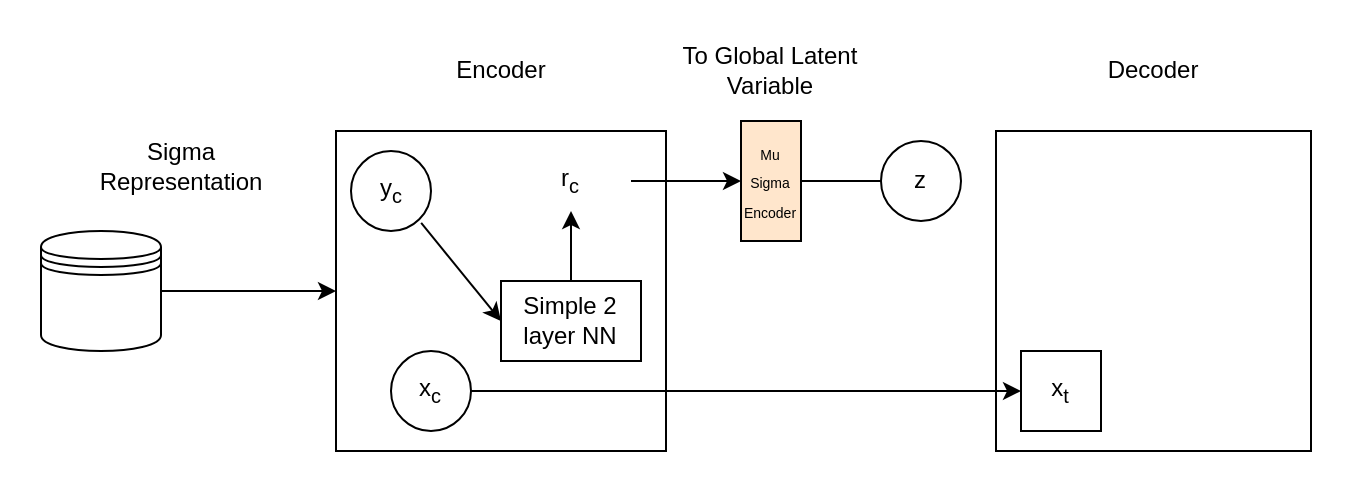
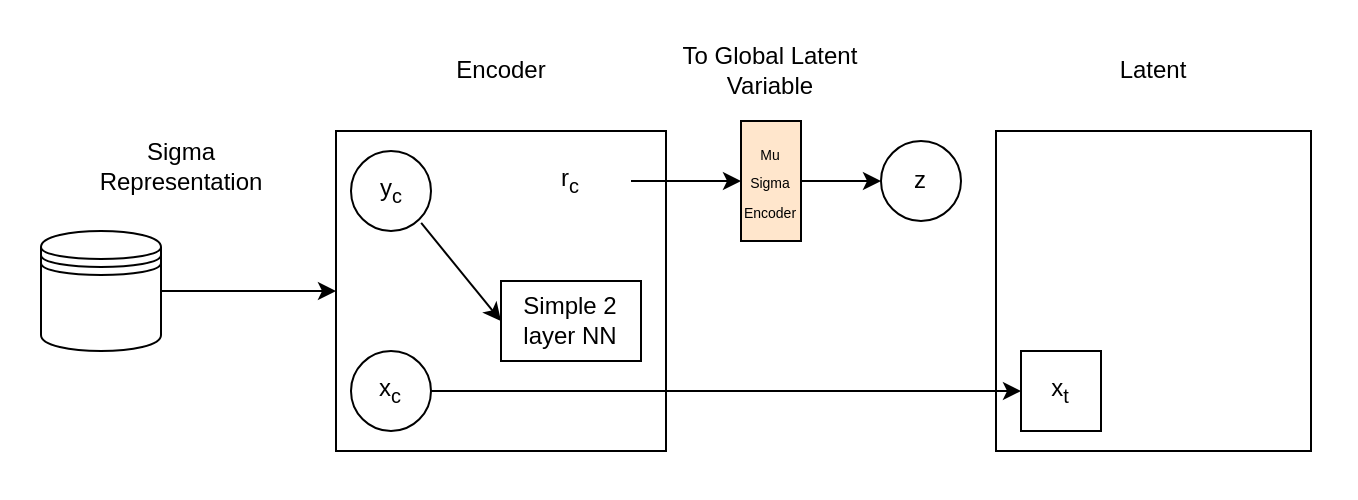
  <mxCell id="0" />
  <mxCell id="1" parent="0" />
  <mxCell id="2" value="" style="rounded=0;whiteSpace=wrap;html=1;rotation=-90;" vertex="1" parent="1"><mxGeometry x="170" y="62.5" width="160" height="165" as="geometry" /></mxCell>
  <mxCell id="3" value="" style="shape=datastore;whiteSpace=wrap;html=1;" vertex="1" parent="1"><mxGeometry x="20" y="115" width="60" height="60" as="geometry" /></mxCell>
  <mxCell id="4" value="Encoder" style="text;html=1;align=center;verticalAlign=middle;resizable=0;points=[];autosize=1;strokeColor=none;fillColor=none;" vertex="1" parent="1"><mxGeometry x="215" y="20" width="70" height="30" as="geometry" /></mxCell>
  <mxCell id="5" value="" style="rounded=0;whiteSpace=wrap;html=1;rotation=-90;" vertex="1" parent="1"><mxGeometry x="496.25" y="66.25" width="160" height="157.5" as="geometry" /></mxCell>
- <mxCell id="6" value="Decoder" style="text;html=1;align=center;verticalAlign=middle;resizable=0;points=[];autosize=1;strokeColor=none;fillColor=none;" vertex="1" parent="1"><mxGeometry x="541.25" y="20" width="70" height="30" as="geometry" /></mxCell>
+ <mxCell id="6" value="Latent" style="text;html=1;align=center;verticalAlign=middle;resizable=0;points=[];autosize=1;strokeColor=none;fillColor=none;" vertex="1" parent="1"><mxGeometry x="541.25" y="20" width="70" height="30" as="geometry" /></mxCell>
  <mxCell id="7" value="" style="endArrow=classic;html=1;rounded=0;exitX=1;exitY=0.5;exitDx=0;exitDy=0;entryX=0.5;entryY=0;entryDx=0;entryDy=0;" edge="1" parent="1" source="3" target="2"><mxGeometry width="50" height="50" relative="1" as="geometry"><mxPoint x="230" y="270" as="sourcePoint" /><mxPoint x="280" y="220" as="targetPoint" /></mxGeometry></mxCell>
  <mxCell id="8" value="Sigma&lt;br&gt;Representation" style="text;html=1;align=center;verticalAlign=middle;resizable=0;points=[];autosize=1;strokeColor=none;fillColor=none;" vertex="1" parent="1"><mxGeometry x="40" y="62.5" width="100" height="40" as="geometry" /></mxCell>
  <mxCell id="9" value="" style="ellipse;whiteSpace=wrap;html=1;aspect=fixed;" vertex="1" parent="1"><mxGeometry x="175" y="75" width="40" height="40" as="geometry" /></mxCell>
  <mxCell id="10" value="y&lt;sub&gt;c&lt;/sub&gt;" style="text;html=1;align=center;verticalAlign=middle;resizable=0;points=[];autosize=1;strokeColor=none;fillColor=none;" vertex="1" parent="1"><mxGeometry x="180" y="80" width="30" height="30" as="geometry" /></mxCell>
- <mxCell id="11" value="x&lt;sub&gt;c&lt;/sub&gt;" style="ellipse;whiteSpace=wrap;html=1;aspect=fixed;" vertex="1" parent="1"><mxGeometry x="195" y="175" width="40" height="40" as="geometry" /></mxCell>
- <mxCell id="12" value="" style="edgeStyle=orthogonalEdgeStyle;rounded=0;orthogonalLoop=1;jettySize=auto;html=1;entryX=0.5;entryY=1;entryDx=0;entryDy=0;" edge="1" parent="1" source="13" target="17"><mxGeometry relative="1" as="geometry"><mxPoint x="310" y="95" as="targetPoint" /></mxGeometry></mxCell>
+ <mxCell id="11" value="x&lt;sub&gt;c&lt;/sub&gt;" style="ellipse;whiteSpace=wrap;html=1;aspect=fixed;" vertex="1" parent="1"><mxGeometry x="175" y="175" width="40" height="40" as="geometry" /></mxCell>
  <mxCell id="13" value="Simple 2 layer NN" style="rounded=0;whiteSpace=wrap;html=1;rotation=0;" vertex="1" parent="1"><mxGeometry x="250" y="140" width="70" height="40" as="geometry" /></mxCell>
  <mxCell id="14" value="" style="endArrow=classic;html=1;rounded=0;" edge="1" parent="1" source="11" target="22"><mxGeometry width="50" height="50" relative="1" as="geometry"><mxPoint x="210" y="230" as="sourcePoint" /><mxPoint x="260" y="180" as="targetPoint" /></mxGeometry></mxCell>
  <mxCell id="15" value="" style="endArrow=classic;html=1;rounded=0;exitX=1.003;exitY=1.033;exitDx=0;exitDy=0;exitPerimeter=0;entryX=0;entryY=0.5;entryDx=0;entryDy=0;" edge="1" parent="1" source="10" target="13"><mxGeometry width="50" height="50" relative="1" as="geometry"><mxPoint x="210" y="230" as="sourcePoint" /><mxPoint x="260" y="180" as="targetPoint" /></mxGeometry></mxCell>
  <mxCell id="16" value="" style="edgeStyle=orthogonalEdgeStyle;rounded=0;orthogonalLoop=1;jettySize=auto;html=1;" edge="1" parent="1" source="17"><mxGeometry relative="1" as="geometry"><mxPoint x="370" y="90" as="targetPoint" /></mxGeometry></mxCell>
  <mxCell id="17" value="r&lt;sub&gt;c&lt;/sub&gt;" style="text;html=1;align=center;verticalAlign=middle;whiteSpace=wrap;rounded=0;" vertex="1" parent="1"><mxGeometry x="255" y="75" width="60" height="30" as="geometry" /></mxCell>
  <mxCell id="18" value="z" style="ellipse;whiteSpace=wrap;html=1;" vertex="1" parent="1"><mxGeometry x="440" y="70" width="40" height="40" as="geometry" /></mxCell>
  <mxCell id="19" value="To Global Latent Variable" style="text;html=1;align=center;verticalAlign=middle;whiteSpace=wrap;rounded=0;" vertex="1" parent="1"><mxGeometry x="340" y="20" width="90" height="30" as="geometry" /></mxCell>
- <mxCell id="20" value="" style="edgeStyle=orthogonalEdgeStyle;rounded=0;orthogonalLoop=1;jettySize=auto;html=1;endArrow=none;" edge="1" parent="1" source="21" target="18"><mxGeometry relative="1" as="geometry" /></mxCell>
+ <mxCell id="20" value="" style="edgeStyle=orthogonalEdgeStyle;rounded=0;orthogonalLoop=1;jettySize=auto;html=1;" edge="1" parent="1" source="21" target="18"><mxGeometry relative="1" as="geometry" /></mxCell>
  <mxCell id="21" value="&lt;font style=&quot;font-size: 7px;&quot;&gt;Mu&lt;br&gt;Sigma&lt;br&gt;Encoder&lt;/font&gt;" style="rounded=0;whiteSpace=wrap;html=1;fillColor=#ffe6cc;" vertex="1" parent="1"><mxGeometry x="370" y="60" width="30" height="60" as="geometry" /></mxCell>
  <mxCell id="22" value="x&lt;sub&gt;t&lt;/sub&gt;" style="whiteSpace=wrap;html=1;aspect=fixed;rounded=0;" vertex="1" parent="1"><mxGeometry x="510" y="175" width="40" height="40" as="geometry" /></mxCell>
